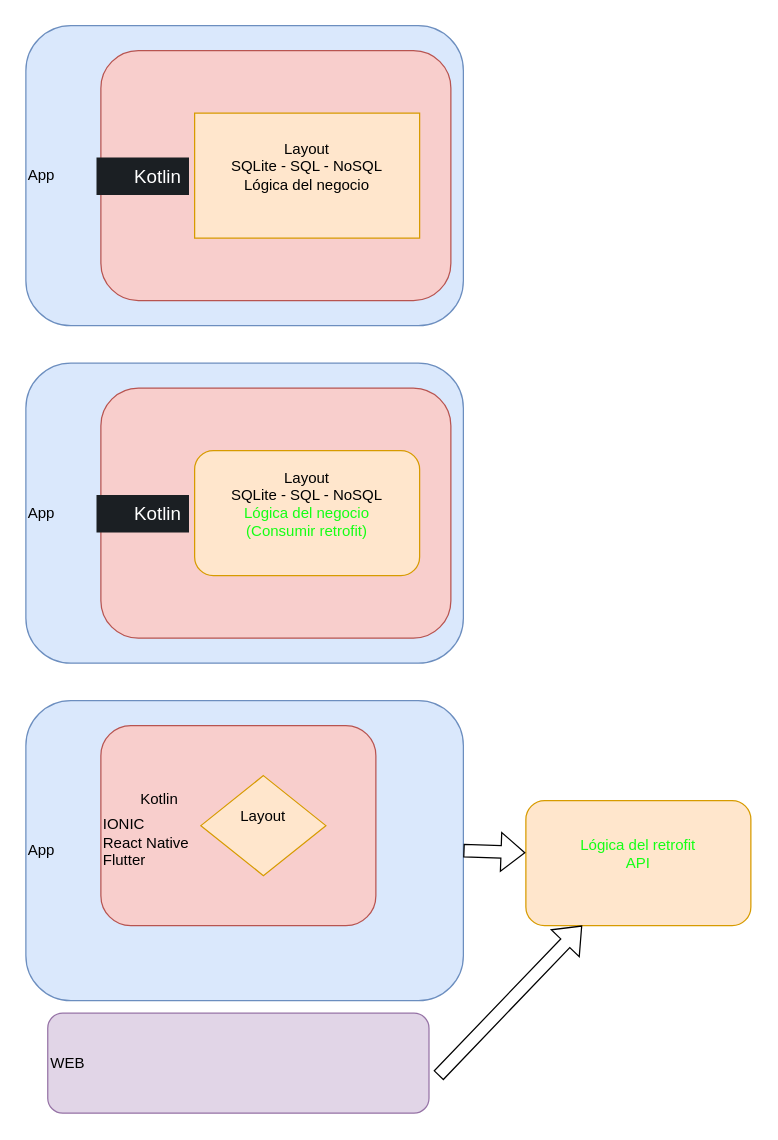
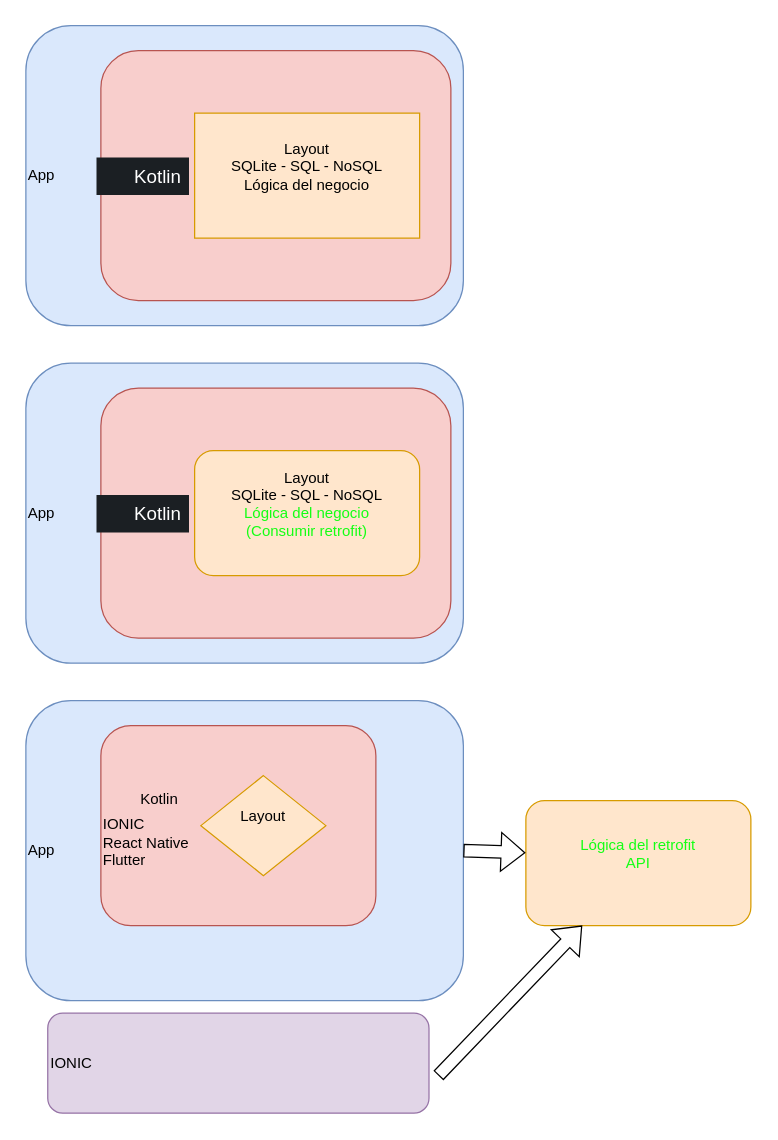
  <mxCell id="0" />
  <mxCell id="1" parent="0" />
  <mxCell id="2" value="App" style="rounded=1;whiteSpace=wrap;html=1;align=left;fillColor=#dae8fc;strokeColor=#6c8ebf;" vertex="1" parent="1"><mxGeometry x="20" y="20" width="350" height="240" as="geometry" /></mxCell>
  <mxCell id="3" value="&lt;a href=&quot;https://start.spring.io/&quot; class=&quot;radio&quot; style=&quot;background-color: rgb(27, 31, 35); display: inline-block; position: relative; text-decoration-line: none; color: rgb(255, 255, 255); margin-right: 1.5rem; margin-left: -5px; cursor: pointer; line-height: 18px; outline: rgba(0, 0, 0, 0) dotted 1px; font-family: Metropolis, Arial, sans-serif; font-size: 15px;&quot;&gt;&lt;span class=&quot;radio-content&quot; tabindex=&quot;-1&quot; style=&quot;display: inline-block; padding: 6px 6px 6px 30px; outline: none; box-shadow: none;&quot;&gt;Kotlin&lt;/span&gt;&lt;/a&gt;" style="rounded=1;whiteSpace=wrap;html=1;align=left;fillColor=#f8cecc;strokeColor=#b85450;" vertex="1" parent="1"><mxGeometry x="80" y="40" width="280" height="200" as="geometry" /></mxCell>
  <mxCell id="4" value="Layout&lt;div&gt;SQLite - SQL - NoSQL&lt;/div&gt;&lt;div&gt;Lógica del negocio&lt;/div&gt;&lt;div&gt;&lt;br&gt;&lt;/div&gt;" style="whiteSpace=wrap;html=1;fillColor=#ffe6cc;strokeColor=#d79b00;rounded=0;" vertex="1" parent="1"><mxGeometry x="155" y="90" width="180" height="100" as="geometry" /></mxCell>
  <mxCell id="5" value="App" style="rounded=1;whiteSpace=wrap;html=1;align=left;fillColor=#dae8fc;strokeColor=#6c8ebf;" vertex="1" parent="1"><mxGeometry x="20" y="290" width="350" height="240" as="geometry" /></mxCell>
  <mxCell id="6" value="&lt;a style=&quot;background-color: rgb(27, 31, 35); display: inline-block; position: relative; text-decoration-line: none; color: rgb(255, 255, 255); margin-right: 1.5rem; margin-left: -5px; cursor: pointer; line-height: 18px; outline: rgba(0, 0, 0, 0) dotted 1px; font-family: Metropolis, Arial, sans-serif; font-size: 15px;&quot; class=&quot;radio&quot; href=&quot;https://start.spring.io/&quot;&gt;&lt;span style=&quot;display: inline-block; padding: 6px 6px 6px 30px; outline: none; box-shadow: none;&quot; tabindex=&quot;-1&quot; class=&quot;radio-content&quot;&gt;Kotlin&lt;/span&gt;&lt;/a&gt;" style="rounded=1;whiteSpace=wrap;html=1;align=left;fillColor=#f8cecc;strokeColor=#b85450;" vertex="1" parent="1"><mxGeometry x="80" y="310" width="280" height="200" as="geometry" /></mxCell>
  <mxCell id="7" value="Layout&lt;div&gt;SQLite - SQL - NoSQL&lt;/div&gt;&lt;div&gt;&lt;font color=&quot;#14ff14&quot;&gt;Lógica del negocio&lt;/font&gt;&lt;/div&gt;&lt;div&gt;&lt;font color=&quot;#14ff14&quot;&gt;(Consumir retrofit)&lt;/font&gt;&lt;/div&gt;&lt;div&gt;&lt;br&gt;&lt;/div&gt;" style="rounded=1;whiteSpace=wrap;html=1;fillColor=#ffe6cc;strokeColor=#d79b00;" vertex="1" parent="1"><mxGeometry x="155" y="360" width="180" height="100" as="geometry" /></mxCell>
  <mxCell id="8" value="App" style="rounded=1;whiteSpace=wrap;html=1;align=left;fillColor=#dae8fc;strokeColor=#6c8ebf;" vertex="1" parent="1"><mxGeometry x="20" y="560" width="350" height="240" as="geometry" /></mxCell>
  <mxCell id="9" value="&lt;span style=&quot;display: inline-block; padding: 6px 6px 6px 30px; outline: none; box-shadow: none;&quot; tabindex=&quot;-1&quot; class=&quot;radio-content&quot;&gt;Kotlin&lt;/span&gt;&lt;div&gt;IONIC&lt;/div&gt;&lt;div&gt;React Native&lt;/div&gt;&lt;div&gt;Flutter&lt;/div&gt;" style="rounded=1;whiteSpace=wrap;html=1;align=left;fillColor=#f8cecc;strokeColor=#b85450;" vertex="1" parent="1"><mxGeometry x="80" y="580" width="220" height="160" as="geometry" /></mxCell>
  <mxCell id="10" value="&lt;div&gt;&lt;font color=&quot;#14ff14&quot;&gt;Lógica del retrofit&lt;/font&gt;&lt;/div&gt;&lt;div&gt;&lt;font color=&quot;#14ff14&quot;&gt;API&lt;/font&gt;&lt;/div&gt;&lt;div&gt;&lt;br&gt;&lt;/div&gt;" style="rounded=1;whiteSpace=wrap;html=1;fillColor=#ffe6cc;strokeColor=#d79b00;" vertex="1" parent="1"><mxGeometry x="420" y="640" width="180" height="100" as="geometry" /></mxCell>
  <mxCell id="11" value="Layout&lt;div&gt;&lt;br&gt;&lt;/div&gt;" style="rhombus;whiteSpace=wrap;html=1;fillColor=#ffe6cc;strokeColor=#d79b00;" vertex="1" parent="1"><mxGeometry x="160" y="620" width="100" height="80" as="geometry" /></mxCell>
  <mxCell id="12" value="" style="shape=flexArrow;endArrow=classic;html=1;rounded=0;entryX=-0.002;entryY=0.417;entryDx=0;entryDy=0;entryPerimeter=0;exitX=1;exitY=0.5;exitDx=0;exitDy=0;" edge="1" parent="1" source="8" target="10"><mxGeometry width="50" height="50" relative="1" as="geometry"><mxPoint x="230" y="670" as="sourcePoint" /><mxPoint x="280" y="620" as="targetPoint" /></mxGeometry></mxCell>
- <mxCell id="13" value="WEB" style="rounded=1;whiteSpace=wrap;html=1;align=left;fillColor=#e1d5e7;strokeColor=#9673a6;" vertex="1" parent="1"><mxGeometry x="37.5" y="810" width="305" height="80" as="geometry" /></mxCell>
+ <mxCell id="13" value="IONIC" style="rounded=1;whiteSpace=wrap;html=1;align=left;fillColor=#e1d5e7;strokeColor=#9673a6;" vertex="1" parent="1"><mxGeometry x="37.5" y="810" width="305" height="80" as="geometry" /></mxCell>
  <mxCell id="14" value="" style="shape=flexArrow;endArrow=classic;html=1;rounded=0;entryX=0.25;entryY=1;entryDx=0;entryDy=0;" edge="1" parent="1" target="10"><mxGeometry width="50" height="50" relative="1" as="geometry"><mxPoint x="350" y="860" as="sourcePoint" /><mxPoint x="430" y="692" as="targetPoint" /></mxGeometry></mxCell>
